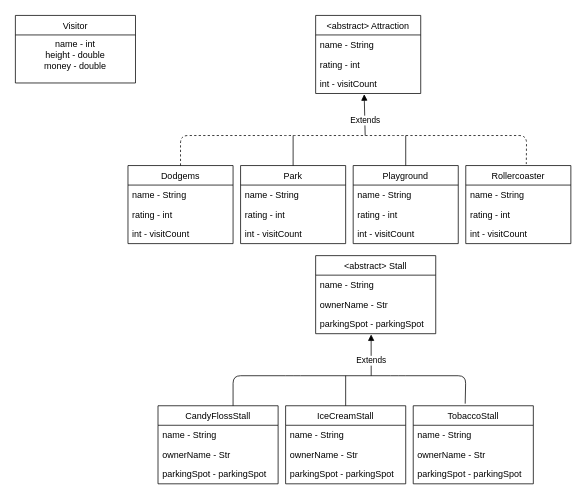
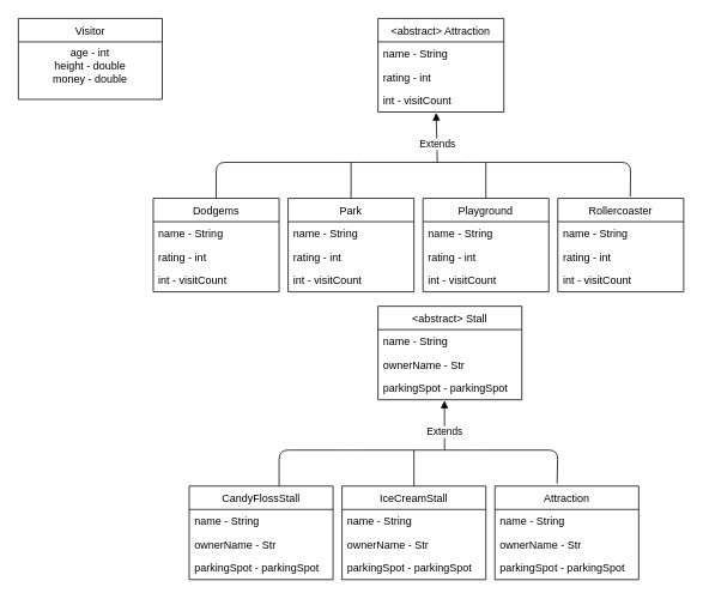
  <mxCell id="0" />
  <mxCell id="1" parent="0" />
  <mxCell id="2" value="Visitor" style="swimlane;fontStyle=0;align=center;verticalAlign=top;childLayout=stackLayout;horizontal=1;startSize=26;horizontalStack=0;resizeParent=1;resizeLast=0;collapsible=1;marginBottom=0;rounded=0;shadow=0;strokeWidth=1;" parent="1" vertex="1"><mxGeometry x="20" y="20" width="160" height="90" as="geometry"><mxRectangle x="130" y="380" width="160" height="26" as="alternateBounds" /></mxGeometry></mxCell>
- <mxCell id="3" value="&lt;span style=&quot;text-align: left&quot;&gt;name - int&lt;/span&gt;&lt;br style=&quot;padding: 0px ; margin: 0px ; text-align: left&quot;&gt;&lt;span style=&quot;text-align: left&quot;&gt;height - double&lt;/span&gt;&lt;br style=&quot;padding: 0px ; margin: 0px ; text-align: left&quot;&gt;&lt;span style=&quot;text-align: left&quot;&gt;money - double&lt;/span&gt;" style="text;html=1;strokeColor=none;fillColor=none;align=center;verticalAlign=middle;whiteSpace=wrap;rounded=0;" vertex="1" parent="2"><mxGeometry y="26" width="160" height="54" as="geometry" /></mxCell>
+ <mxCell id="3" value="&lt;span style=&quot;text-align: left&quot;&gt;age - int&lt;/span&gt;&lt;br style=&quot;padding: 0px ; margin: 0px ; text-align: left&quot;&gt;&lt;span style=&quot;text-align: left&quot;&gt;height - double&lt;/span&gt;&lt;br style=&quot;padding: 0px ; margin: 0px ; text-align: left&quot;&gt;&lt;span style=&quot;text-align: left&quot;&gt;money - double&lt;/span&gt;" style="text;html=1;strokeColor=none;fillColor=none;align=center;verticalAlign=middle;whiteSpace=wrap;rounded=0;" vertex="1" parent="2"><mxGeometry y="26" width="160" height="54" as="geometry" /></mxCell>
  <mxCell id="4" value="&lt;abstract&gt; Attraction" style="swimlane;fontStyle=0;childLayout=stackLayout;horizontal=1;startSize=26;fillColor=none;horizontalStack=0;resizeParent=1;resizeParentMax=0;resizeLast=0;collapsible=1;marginBottom=0;" vertex="1" parent="1"><mxGeometry x="420" y="20" width="140" height="104" as="geometry" /></mxCell>
  <mxCell id="5" value="name - String" style="text;strokeColor=none;fillColor=none;align=left;verticalAlign=top;spacingLeft=4;spacingRight=4;overflow=hidden;rotatable=0;points=[[0,0.5],[1,0.5]];portConstraint=eastwest;" vertex="1" parent="4"><mxGeometry y="26" width="140" height="26" as="geometry" /></mxCell>
  <mxCell id="6" value="rating - int" style="text;strokeColor=none;fillColor=none;align=left;verticalAlign=top;spacingLeft=4;spacingRight=4;overflow=hidden;rotatable=0;points=[[0,0.5],[1,0.5]];portConstraint=eastwest;" vertex="1" parent="4"><mxGeometry y="52" width="140" height="26" as="geometry" /></mxCell>
  <mxCell id="7" value="int - visitCount" style="text;strokeColor=none;fillColor=none;align=left;verticalAlign=top;spacingLeft=4;spacingRight=4;overflow=hidden;rotatable=0;points=[[0,0.5],[1,0.5]];portConstraint=eastwest;" vertex="1" parent="4"><mxGeometry y="78" width="140" height="26" as="geometry" /></mxCell>
  <mxCell id="8" value="Park" style="swimlane;fontStyle=0;childLayout=stackLayout;horizontal=1;startSize=26;fillColor=none;horizontalStack=0;resizeParent=1;resizeParentMax=0;resizeLast=0;collapsible=1;marginBottom=0;" vertex="1" parent="1"><mxGeometry x="320" y="220" width="140" height="104" as="geometry" /></mxCell>
  <mxCell id="9" value="name - String" style="text;strokeColor=none;fillColor=none;align=left;verticalAlign=top;spacingLeft=4;spacingRight=4;overflow=hidden;rotatable=0;points=[[0,0.5],[1,0.5]];portConstraint=eastwest;" vertex="1" parent="8"><mxGeometry y="26" width="140" height="26" as="geometry" /></mxCell>
  <mxCell id="10" value="rating - int" style="text;strokeColor=none;fillColor=none;align=left;verticalAlign=top;spacingLeft=4;spacingRight=4;overflow=hidden;rotatable=0;points=[[0,0.5],[1,0.5]];portConstraint=eastwest;" vertex="1" parent="8"><mxGeometry y="52" width="140" height="26" as="geometry" /></mxCell>
  <mxCell id="11" value="int - visitCount" style="text;strokeColor=none;fillColor=none;align=left;verticalAlign=top;spacingLeft=4;spacingRight=4;overflow=hidden;rotatable=0;points=[[0,0.5],[1,0.5]];portConstraint=eastwest;" vertex="1" parent="8"><mxGeometry y="78" width="140" height="26" as="geometry" /></mxCell>
  <mxCell id="12" value="Playground" style="swimlane;fontStyle=0;childLayout=stackLayout;horizontal=1;startSize=26;fillColor=none;horizontalStack=0;resizeParent=1;resizeParentMax=0;resizeLast=0;collapsible=1;marginBottom=0;" vertex="1" parent="1"><mxGeometry x="470" y="220" width="140" height="104" as="geometry" /></mxCell>
  <mxCell id="13" value="name - String" style="text;strokeColor=none;fillColor=none;align=left;verticalAlign=top;spacingLeft=4;spacingRight=4;overflow=hidden;rotatable=0;points=[[0,0.5],[1,0.5]];portConstraint=eastwest;" vertex="1" parent="12"><mxGeometry y="26" width="140" height="26" as="geometry" /></mxCell>
  <mxCell id="14" value="rating - int" style="text;strokeColor=none;fillColor=none;align=left;verticalAlign=top;spacingLeft=4;spacingRight=4;overflow=hidden;rotatable=0;points=[[0,0.5],[1,0.5]];portConstraint=eastwest;" vertex="1" parent="12"><mxGeometry y="52" width="140" height="26" as="geometry" /></mxCell>
  <mxCell id="15" value="int - visitCount" style="text;strokeColor=none;fillColor=none;align=left;verticalAlign=top;spacingLeft=4;spacingRight=4;overflow=hidden;rotatable=0;points=[[0,0.5],[1,0.5]];portConstraint=eastwest;" vertex="1" parent="12"><mxGeometry y="78" width="140" height="26" as="geometry" /></mxCell>
  <mxCell id="16" value="Rollercoaster" style="swimlane;fontStyle=0;childLayout=stackLayout;horizontal=1;startSize=26;fillColor=none;horizontalStack=0;resizeParent=1;resizeParentMax=0;resizeLast=0;collapsible=1;marginBottom=0;" vertex="1" parent="1"><mxGeometry x="620" y="220" width="140" height="104" as="geometry" /></mxCell>
  <mxCell id="17" value="name - String" style="text;strokeColor=none;fillColor=none;align=left;verticalAlign=top;spacingLeft=4;spacingRight=4;overflow=hidden;rotatable=0;points=[[0,0.5],[1,0.5]];portConstraint=eastwest;" vertex="1" parent="16"><mxGeometry y="26" width="140" height="26" as="geometry" /></mxCell>
  <mxCell id="18" value="rating - int" style="text;strokeColor=none;fillColor=none;align=left;verticalAlign=top;spacingLeft=4;spacingRight=4;overflow=hidden;rotatable=0;points=[[0,0.5],[1,0.5]];portConstraint=eastwest;" vertex="1" parent="16"><mxGeometry y="52" width="140" height="26" as="geometry" /></mxCell>
  <mxCell id="19" value="int - visitCount" style="text;strokeColor=none;fillColor=none;align=left;verticalAlign=top;spacingLeft=4;spacingRight=4;overflow=hidden;rotatable=0;points=[[0,0.5],[1,0.5]];portConstraint=eastwest;" vertex="1" parent="16"><mxGeometry y="78" width="140" height="26" as="geometry" /></mxCell>
  <mxCell id="20" value="Dodgems" style="swimlane;fontStyle=0;childLayout=stackLayout;horizontal=1;startSize=26;fillColor=none;horizontalStack=0;resizeParent=1;resizeParentMax=0;resizeLast=0;collapsible=1;marginBottom=0;" vertex="1" parent="1"><mxGeometry x="170" y="220" width="140" height="104" as="geometry" /></mxCell>
  <mxCell id="21" value="name - String" style="text;strokeColor=none;fillColor=none;align=left;verticalAlign=top;spacingLeft=4;spacingRight=4;overflow=hidden;rotatable=0;points=[[0,0.5],[1,0.5]];portConstraint=eastwest;" vertex="1" parent="20"><mxGeometry y="26" width="140" height="26" as="geometry" /></mxCell>
  <mxCell id="22" value="rating - int" style="text;strokeColor=none;fillColor=none;align=left;verticalAlign=top;spacingLeft=4;spacingRight=4;overflow=hidden;rotatable=0;points=[[0,0.5],[1,0.5]];portConstraint=eastwest;" vertex="1" parent="20"><mxGeometry y="52" width="140" height="26" as="geometry" /></mxCell>
  <mxCell id="23" value="int - visitCount" style="text;strokeColor=none;fillColor=none;align=left;verticalAlign=top;spacingLeft=4;spacingRight=4;overflow=hidden;rotatable=0;points=[[0,0.5],[1,0.5]];portConstraint=eastwest;" vertex="1" parent="20"><mxGeometry y="78" width="140" height="26" as="geometry" /></mxCell>
  <mxCell id="24" value="Extends" style="html=1;verticalAlign=bottom;endArrow=block;entryX=0.462;entryY=1.038;entryDx=0;entryDy=0;entryPerimeter=0;" edge="1" parent="1" target="7"><mxGeometry x="-0.608" width="80" relative="1" as="geometry"><mxPoint x="486" y="180" as="sourcePoint" /><mxPoint x="500" y="260" as="targetPoint" /><mxPoint as="offset" /></mxGeometry></mxCell>
- <mxCell id="25" value="" style="endArrow=none;html=1;exitX=0.5;exitY=0;exitDx=0;exitDy=0;entryX=0.576;entryY=-0.019;entryDx=0;entryDy=0;entryPerimeter=0;dashed=1;" edge="1" parent="1" source="20" target="16"><mxGeometry width="50" height="50" relative="1" as="geometry"><mxPoint x="240" y="180" as="sourcePoint" /><mxPoint x="700" y="180" as="targetPoint" /><Array as="points"><mxPoint x="240" y="180" /><mxPoint x="390" y="180" /><mxPoint x="530" y="180" /><mxPoint x="701" y="180" /></Array></mxGeometry></mxCell>
+ <mxCell id="25" value="" style="endArrow=none;html=1;exitX=0.5;exitY=0;exitDx=0;exitDy=0;entryX=0.576;entryY=-0.019;entryDx=0;entryDy=0;entryPerimeter=0;" edge="1" parent="1" source="20" target="16"><mxGeometry width="50" height="50" relative="1" as="geometry"><mxPoint x="240" y="180" as="sourcePoint" /><mxPoint x="700" y="180" as="targetPoint" /><Array as="points"><mxPoint x="240" y="180" /><mxPoint x="390" y="180" /><mxPoint x="530" y="180" /><mxPoint x="701" y="180" /></Array></mxGeometry></mxCell>
  <mxCell id="26" value="" style="endArrow=none;html=1;entryX=0.5;entryY=0;entryDx=0;entryDy=0;" edge="1" parent="1" target="8"><mxGeometry width="50" height="50" relative="1" as="geometry"><mxPoint x="390" y="180" as="sourcePoint" /><mxPoint x="490" y="230" as="targetPoint" /></mxGeometry></mxCell>
  <mxCell id="27" value="" style="endArrow=none;html=1;exitX=0.5;exitY=0;exitDx=0;exitDy=0;" edge="1" parent="1" source="12"><mxGeometry width="50" height="50" relative="1" as="geometry"><mxPoint x="440" y="280" as="sourcePoint" /><mxPoint x="540" y="180" as="targetPoint" /></mxGeometry></mxCell>
  <mxCell id="28" value="&lt;abstract&gt; Stall" style="swimlane;fontStyle=0;childLayout=stackLayout;horizontal=1;startSize=26;fillColor=none;horizontalStack=0;resizeParent=1;resizeParentMax=0;resizeLast=0;collapsible=1;marginBottom=0;" vertex="1" parent="1"><mxGeometry x="420" y="340" width="160" height="104" as="geometry" /></mxCell>
  <mxCell id="29" value="name - String" style="text;strokeColor=none;fillColor=none;align=left;verticalAlign=top;spacingLeft=4;spacingRight=4;overflow=hidden;rotatable=0;points=[[0,0.5],[1,0.5]];portConstraint=eastwest;" vertex="1" parent="28"><mxGeometry y="26" width="160" height="26" as="geometry" /></mxCell>
  <mxCell id="30" value="ownerName - Str" style="text;strokeColor=none;fillColor=none;align=left;verticalAlign=top;spacingLeft=4;spacingRight=4;overflow=hidden;rotatable=0;points=[[0,0.5],[1,0.5]];portConstraint=eastwest;" vertex="1" parent="28"><mxGeometry y="52" width="160" height="26" as="geometry" /></mxCell>
  <mxCell id="31" value="parkingSpot - parkingSpot" style="text;strokeColor=none;fillColor=none;align=left;verticalAlign=top;spacingLeft=4;spacingRight=4;overflow=hidden;rotatable=0;points=[[0,0.5],[1,0.5]];portConstraint=eastwest;" vertex="1" parent="28"><mxGeometry y="78" width="160" height="26" as="geometry" /></mxCell>
  <mxCell id="32" value="Extends" style="html=1;verticalAlign=bottom;endArrow=block;entryX=0.462;entryY=1.038;entryDx=0;entryDy=0;entryPerimeter=0;" edge="1" parent="1" target="31"><mxGeometry x="-0.608" width="80" relative="1" as="geometry"><mxPoint x="494" y="500" as="sourcePoint" /><mxPoint x="500" y="580" as="targetPoint" /><mxPoint as="offset" /></mxGeometry></mxCell>
  <mxCell id="33" value="" style="endArrow=none;html=1;exitX=0.5;exitY=0;exitDx=0;exitDy=0;entryX=0.566;entryY=-0.027;entryDx=0;entryDy=0;entryPerimeter=0;" edge="1" parent="1"><mxGeometry width="50" height="50" relative="1" as="geometry"><mxPoint x="310" y="540" as="sourcePoint" /><mxPoint x="619.24" y="537.192" as="targetPoint" /><Array as="points"><mxPoint x="310" y="500" /><mxPoint x="390" y="500" /><mxPoint x="530" y="500" /><mxPoint x="620" y="500" /></Array></mxGeometry></mxCell>
  <mxCell id="34" value="" style="endArrow=none;html=1;entryX=0.5;entryY=0;entryDx=0;entryDy=0;" edge="1" parent="1"><mxGeometry width="50" height="50" relative="1" as="geometry"><mxPoint x="460" y="500" as="sourcePoint" /><mxPoint x="460" y="540" as="targetPoint" /></mxGeometry></mxCell>
  <mxCell id="35" value="CandyFlossStall" style="swimlane;fontStyle=0;childLayout=stackLayout;horizontal=1;startSize=26;fillColor=none;horizontalStack=0;resizeParent=1;resizeParentMax=0;resizeLast=0;collapsible=1;marginBottom=0;" vertex="1" parent="1"><mxGeometry x="210" y="540" width="160" height="104" as="geometry" /></mxCell>
  <mxCell id="36" value="name - String" style="text;strokeColor=none;fillColor=none;align=left;verticalAlign=top;spacingLeft=4;spacingRight=4;overflow=hidden;rotatable=0;points=[[0,0.5],[1,0.5]];portConstraint=eastwest;" vertex="1" parent="35"><mxGeometry y="26" width="160" height="26" as="geometry" /></mxCell>
  <mxCell id="37" value="ownerName - Str" style="text;strokeColor=none;fillColor=none;align=left;verticalAlign=top;spacingLeft=4;spacingRight=4;overflow=hidden;rotatable=0;points=[[0,0.5],[1,0.5]];portConstraint=eastwest;" vertex="1" parent="35"><mxGeometry y="52" width="160" height="26" as="geometry" /></mxCell>
  <mxCell id="38" value="parkingSpot - parkingSpot" style="text;strokeColor=none;fillColor=none;align=left;verticalAlign=top;spacingLeft=4;spacingRight=4;overflow=hidden;rotatable=0;points=[[0,0.5],[1,0.5]];portConstraint=eastwest;" vertex="1" parent="35"><mxGeometry y="78" width="160" height="26" as="geometry" /></mxCell>
- <mxCell id="39" value="TobaccoStall" style="swimlane;fontStyle=0;childLayout=stackLayout;horizontal=1;startSize=26;fillColor=none;horizontalStack=0;resizeParent=1;resizeParentMax=0;resizeLast=0;collapsible=1;marginBottom=0;" vertex="1" parent="1"><mxGeometry x="550" y="540" width="160" height="104" as="geometry" /></mxCell>
+ <mxCell id="39" value="Attraction" style="swimlane;fontStyle=0;childLayout=stackLayout;horizontal=1;startSize=26;fillColor=none;horizontalStack=0;resizeParent=1;resizeParentMax=0;resizeLast=0;collapsible=1;marginBottom=0;" vertex="1" parent="1"><mxGeometry x="550" y="540" width="160" height="104" as="geometry" /></mxCell>
  <mxCell id="40" value="name - String" style="text;strokeColor=none;fillColor=none;align=left;verticalAlign=top;spacingLeft=4;spacingRight=4;overflow=hidden;rotatable=0;points=[[0,0.5],[1,0.5]];portConstraint=eastwest;" vertex="1" parent="39"><mxGeometry y="26" width="160" height="26" as="geometry" /></mxCell>
  <mxCell id="41" value="ownerName - Str" style="text;strokeColor=none;fillColor=none;align=left;verticalAlign=top;spacingLeft=4;spacingRight=4;overflow=hidden;rotatable=0;points=[[0,0.5],[1,0.5]];portConstraint=eastwest;" vertex="1" parent="39"><mxGeometry y="52" width="160" height="26" as="geometry" /></mxCell>
  <mxCell id="42" value="parkingSpot - parkingSpot" style="text;strokeColor=none;fillColor=none;align=left;verticalAlign=top;spacingLeft=4;spacingRight=4;overflow=hidden;rotatable=0;points=[[0,0.5],[1,0.5]];portConstraint=eastwest;" vertex="1" parent="39"><mxGeometry y="78" width="160" height="26" as="geometry" /></mxCell>
  <mxCell id="43" value="IceCreamStall" style="swimlane;fontStyle=0;childLayout=stackLayout;horizontal=1;startSize=26;fillColor=none;horizontalStack=0;resizeParent=1;resizeParentMax=0;resizeLast=0;collapsible=1;marginBottom=0;" vertex="1" parent="1"><mxGeometry x="380" y="540" width="160" height="104" as="geometry" /></mxCell>
  <mxCell id="44" value="name - String" style="text;strokeColor=none;fillColor=none;align=left;verticalAlign=top;spacingLeft=4;spacingRight=4;overflow=hidden;rotatable=0;points=[[0,0.5],[1,0.5]];portConstraint=eastwest;" vertex="1" parent="43"><mxGeometry y="26" width="160" height="26" as="geometry" /></mxCell>
  <mxCell id="45" value="ownerName - Str" style="text;strokeColor=none;fillColor=none;align=left;verticalAlign=top;spacingLeft=4;spacingRight=4;overflow=hidden;rotatable=0;points=[[0,0.5],[1,0.5]];portConstraint=eastwest;" vertex="1" parent="43"><mxGeometry y="52" width="160" height="26" as="geometry" /></mxCell>
  <mxCell id="46" value="parkingSpot - parkingSpot" style="text;strokeColor=none;fillColor=none;align=left;verticalAlign=top;spacingLeft=4;spacingRight=4;overflow=hidden;rotatable=0;points=[[0,0.5],[1,0.5]];portConstraint=eastwest;" vertex="1" parent="43"><mxGeometry y="78" width="160" height="26" as="geometry" /></mxCell>
